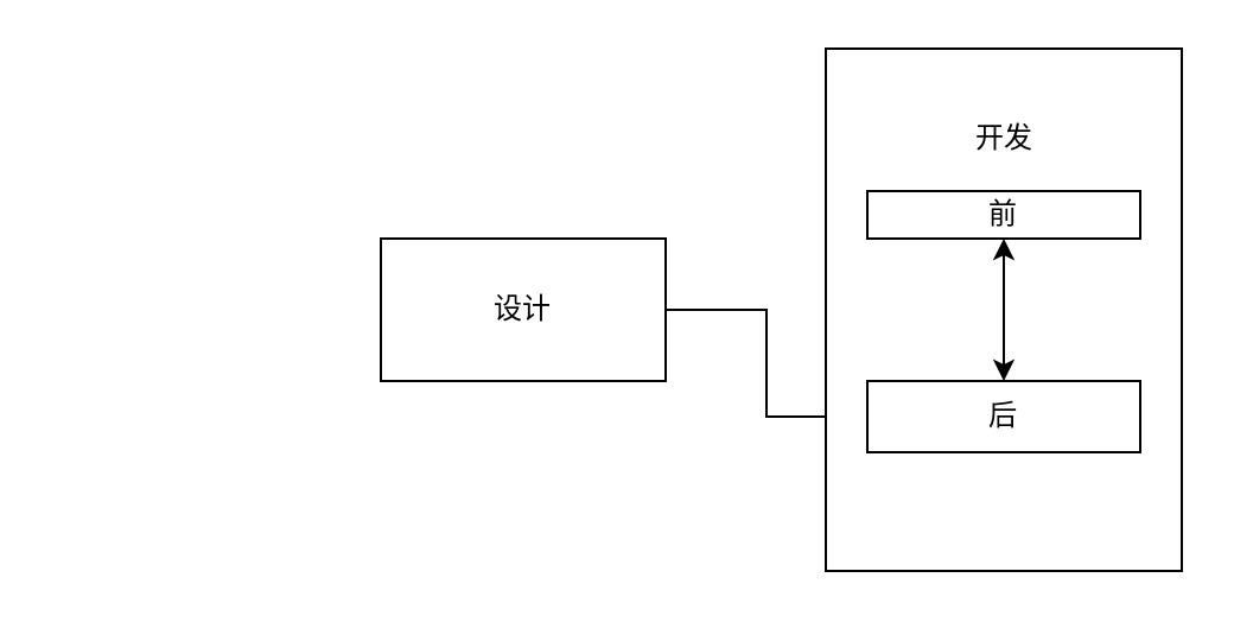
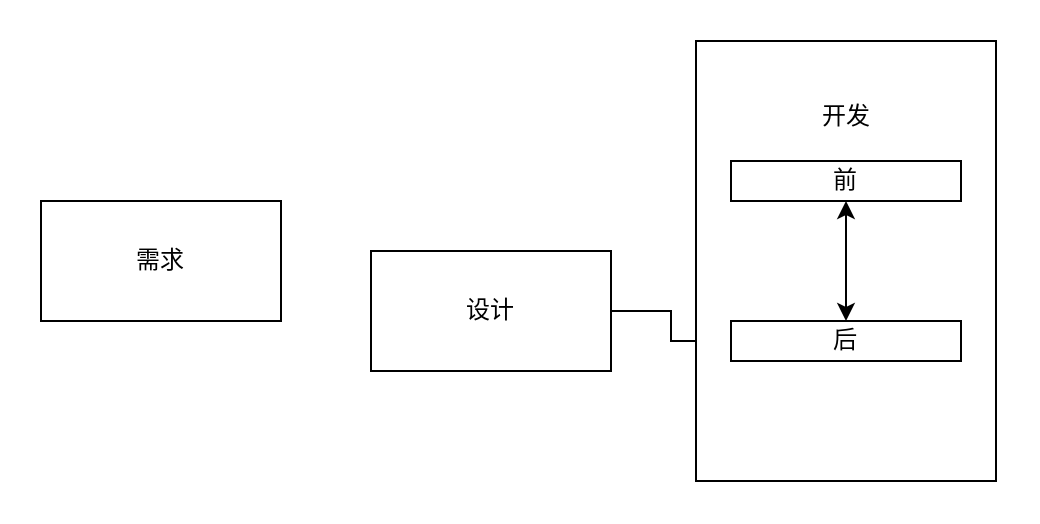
  <mxCell id="0" />
  <mxCell id="1" parent="0" />
+ <mxCell id="2" value="需求" style="rounded=0;whiteSpace=wrap;html=1;" vertex="1" parent="1"><mxGeometry x="20" y="100" width="120" height="60" as="geometry" /></mxCell>
  <mxCell id="3" value="" style="edgeStyle=orthogonalEdgeStyle;rounded=0;orthogonalLoop=1;jettySize=auto;html=1;" edge="1" parent="1" source="4" target="8"><mxGeometry relative="1" as="geometry" /></mxCell>
- <mxCell id="4" value="设计" style="rounded=0;whiteSpace=wrap;html=1;" vertex="1" parent="1"><mxGeometry x="160" y="100" width="120" height="60" as="geometry" /></mxCell>
+ <mxCell id="4" value="设计" style="rounded=0;whiteSpace=wrap;html=1;" vertex="1" parent="1"><mxGeometry x="185" y="125" width="120" height="60" as="geometry" /></mxCell>
  <mxCell id="5" value="开发&lt;br&gt;&lt;br&gt;&lt;br&gt;&lt;br&gt;&lt;br&gt;&lt;br&gt;&lt;br&gt;&lt;br&gt;&lt;br&gt;&lt;br&gt;&lt;br&gt;" style="rounded=0;whiteSpace=wrap;html=1;" vertex="1" parent="1"><mxGeometry x="347.5" y="20" width="150" height="220" as="geometry" /></mxCell>
  <mxCell id="6" style="edgeStyle=orthogonalEdgeStyle;rounded=0;orthogonalLoop=1;jettySize=auto;html=1;exitX=0.5;exitY=1;exitDx=0;exitDy=0;startArrow=classic;startFill=1;" edge="1" parent="1" source="7" target="8"><mxGeometry relative="1" as="geometry" /></mxCell>
  <mxCell id="7" value="前" style="rounded=0;whiteSpace=wrap;html=1;" vertex="1" parent="1"><mxGeometry x="365" y="80" width="115" height="20" as="geometry" /></mxCell>
- <mxCell id="8" value="后" style="rounded=0;whiteSpace=wrap;html=1;" vertex="1" parent="1"><mxGeometry x="365" y="160" width="115" height="30" as="geometry" /></mxCell>
+ <mxCell id="8" value="后" style="rounded=0;whiteSpace=wrap;html=1;" vertex="1" parent="1"><mxGeometry x="365" y="160" width="115" height="20" as="geometry" /></mxCell>
